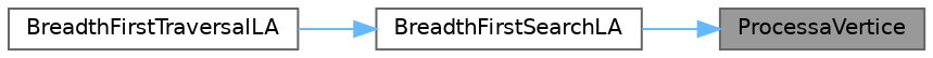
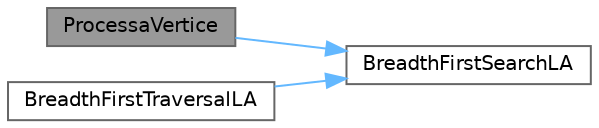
  digraph {
    fontname="DejaVu Sans"
    rankdir=RL
    node [color=grey40 fillcolor=white fontname="DejaVu Sans" fontsize=10 shape=box style=filled]
    edge [color=steelblue1 dir=back fontname="DejaVu Sans" fontsize=10 labelfontname=Helvetica labelfontsize=10 style=solid]
    n1 [color=gray40 fillcolor=grey60 fontcolor=black height=0.2 label=ProcessaVertice width=0.4]
    n2 [height=0.2 label=BreadthFirstSearchLA width=0.4]
    n3 [height=0.2 label=BreadthFirstTraversalLA width=0.4]
-   n1 -> n2
+   n2 -> n1
    n2 -> n3
  }
